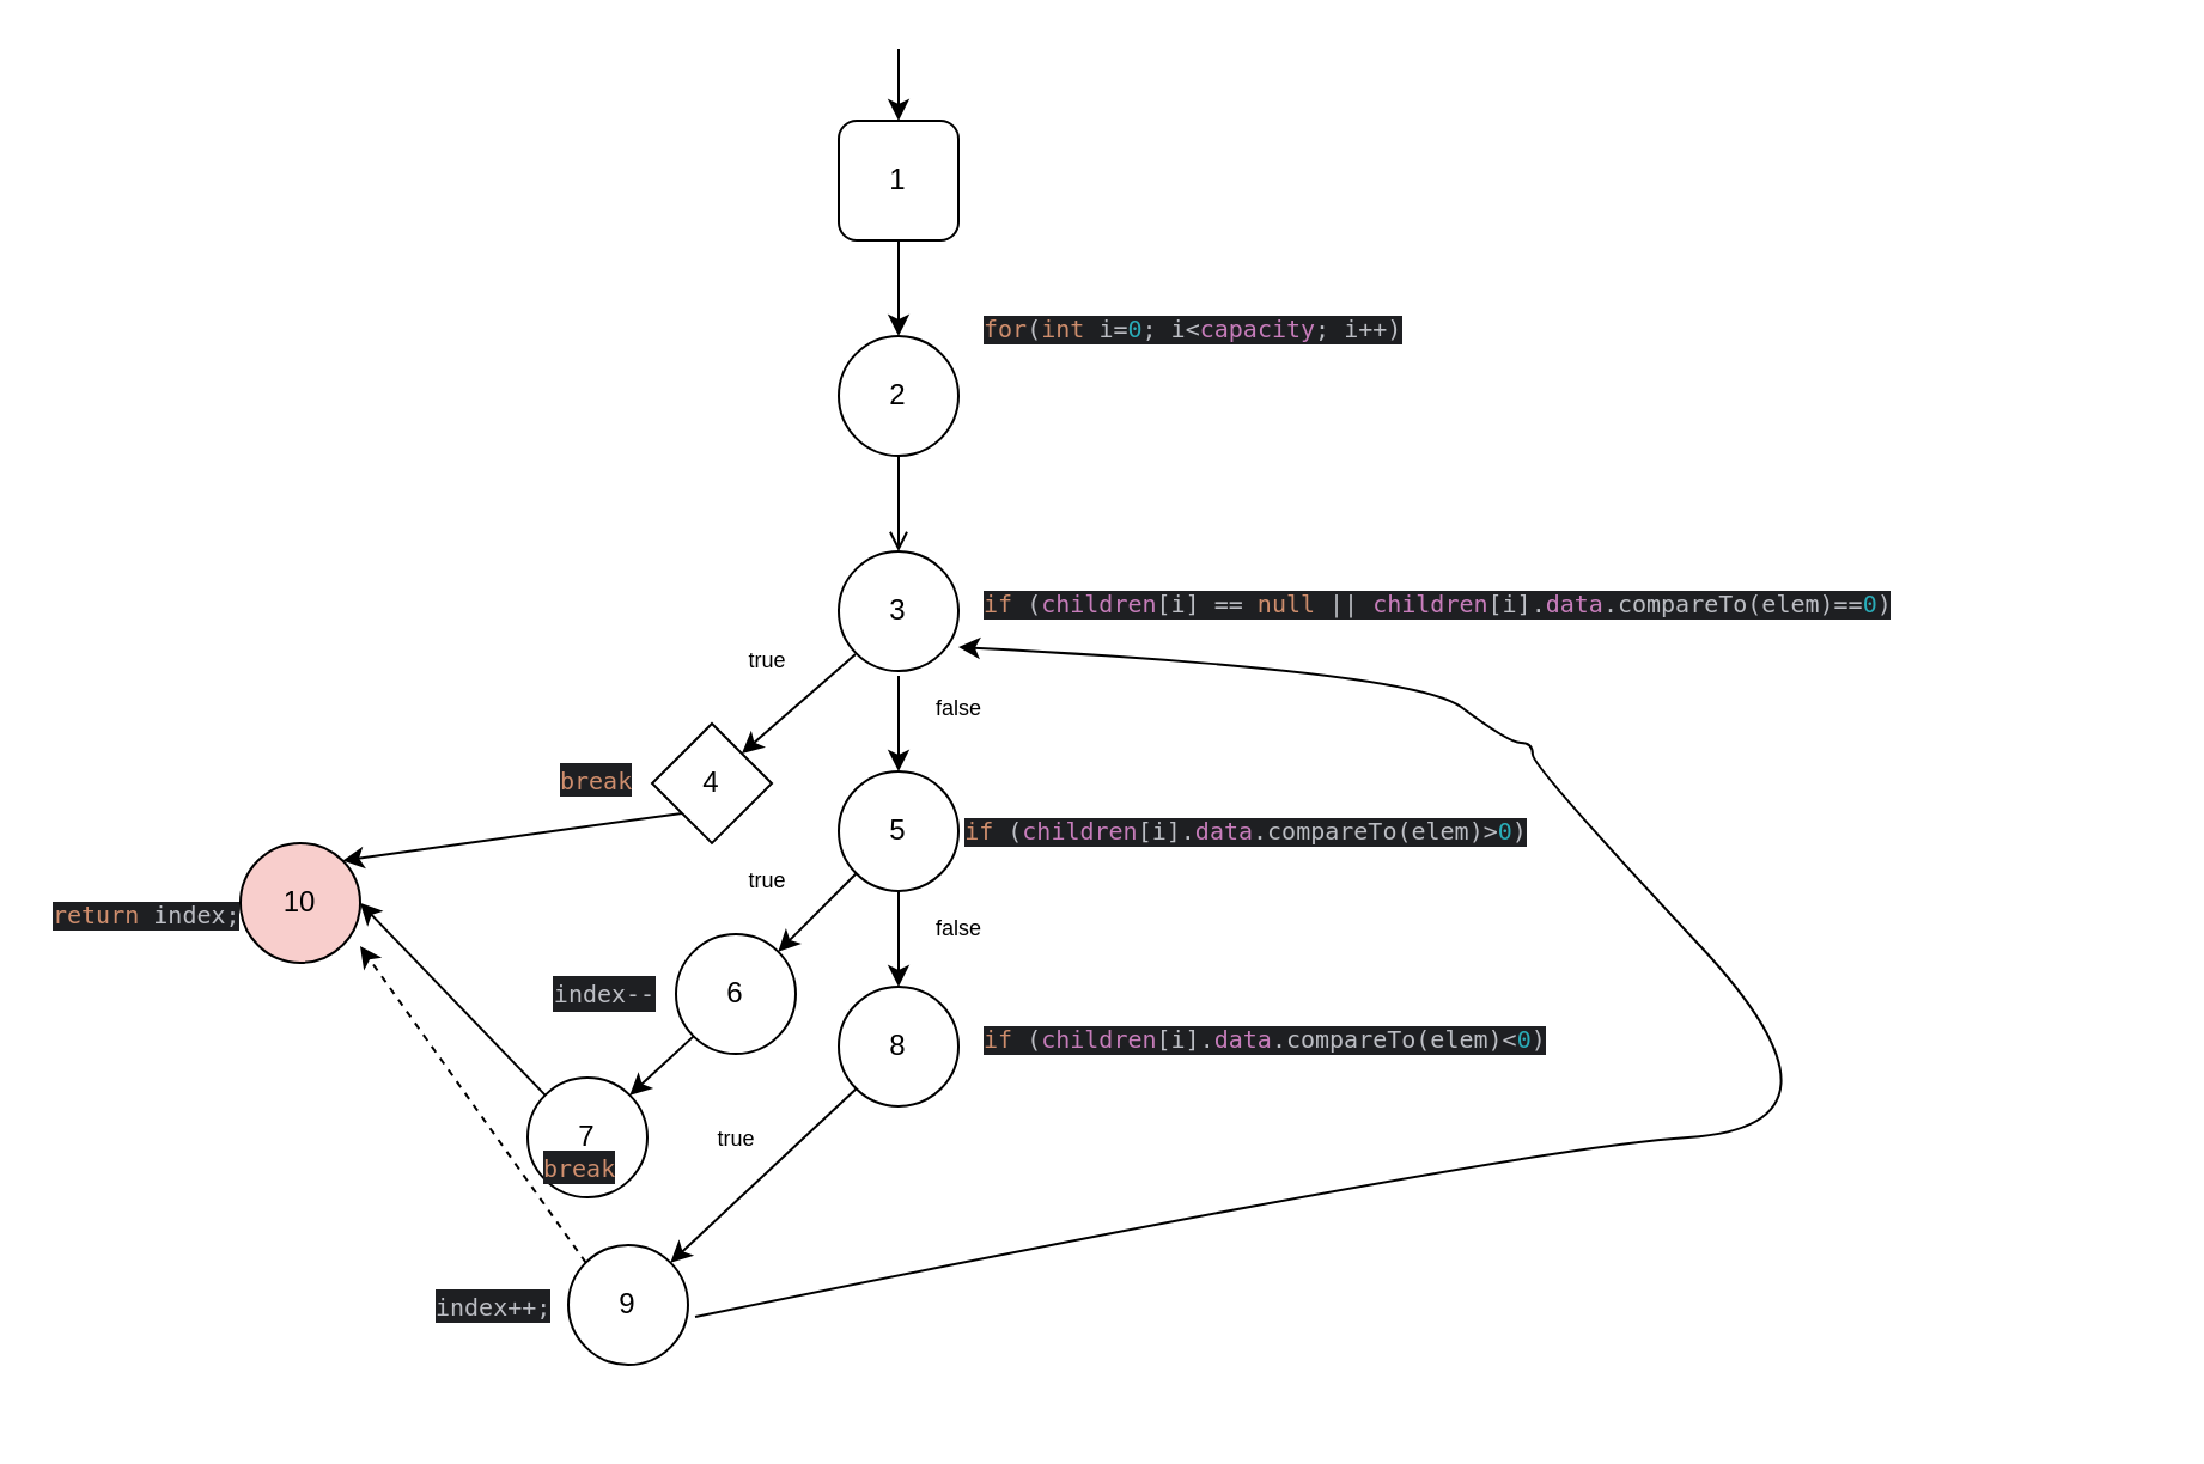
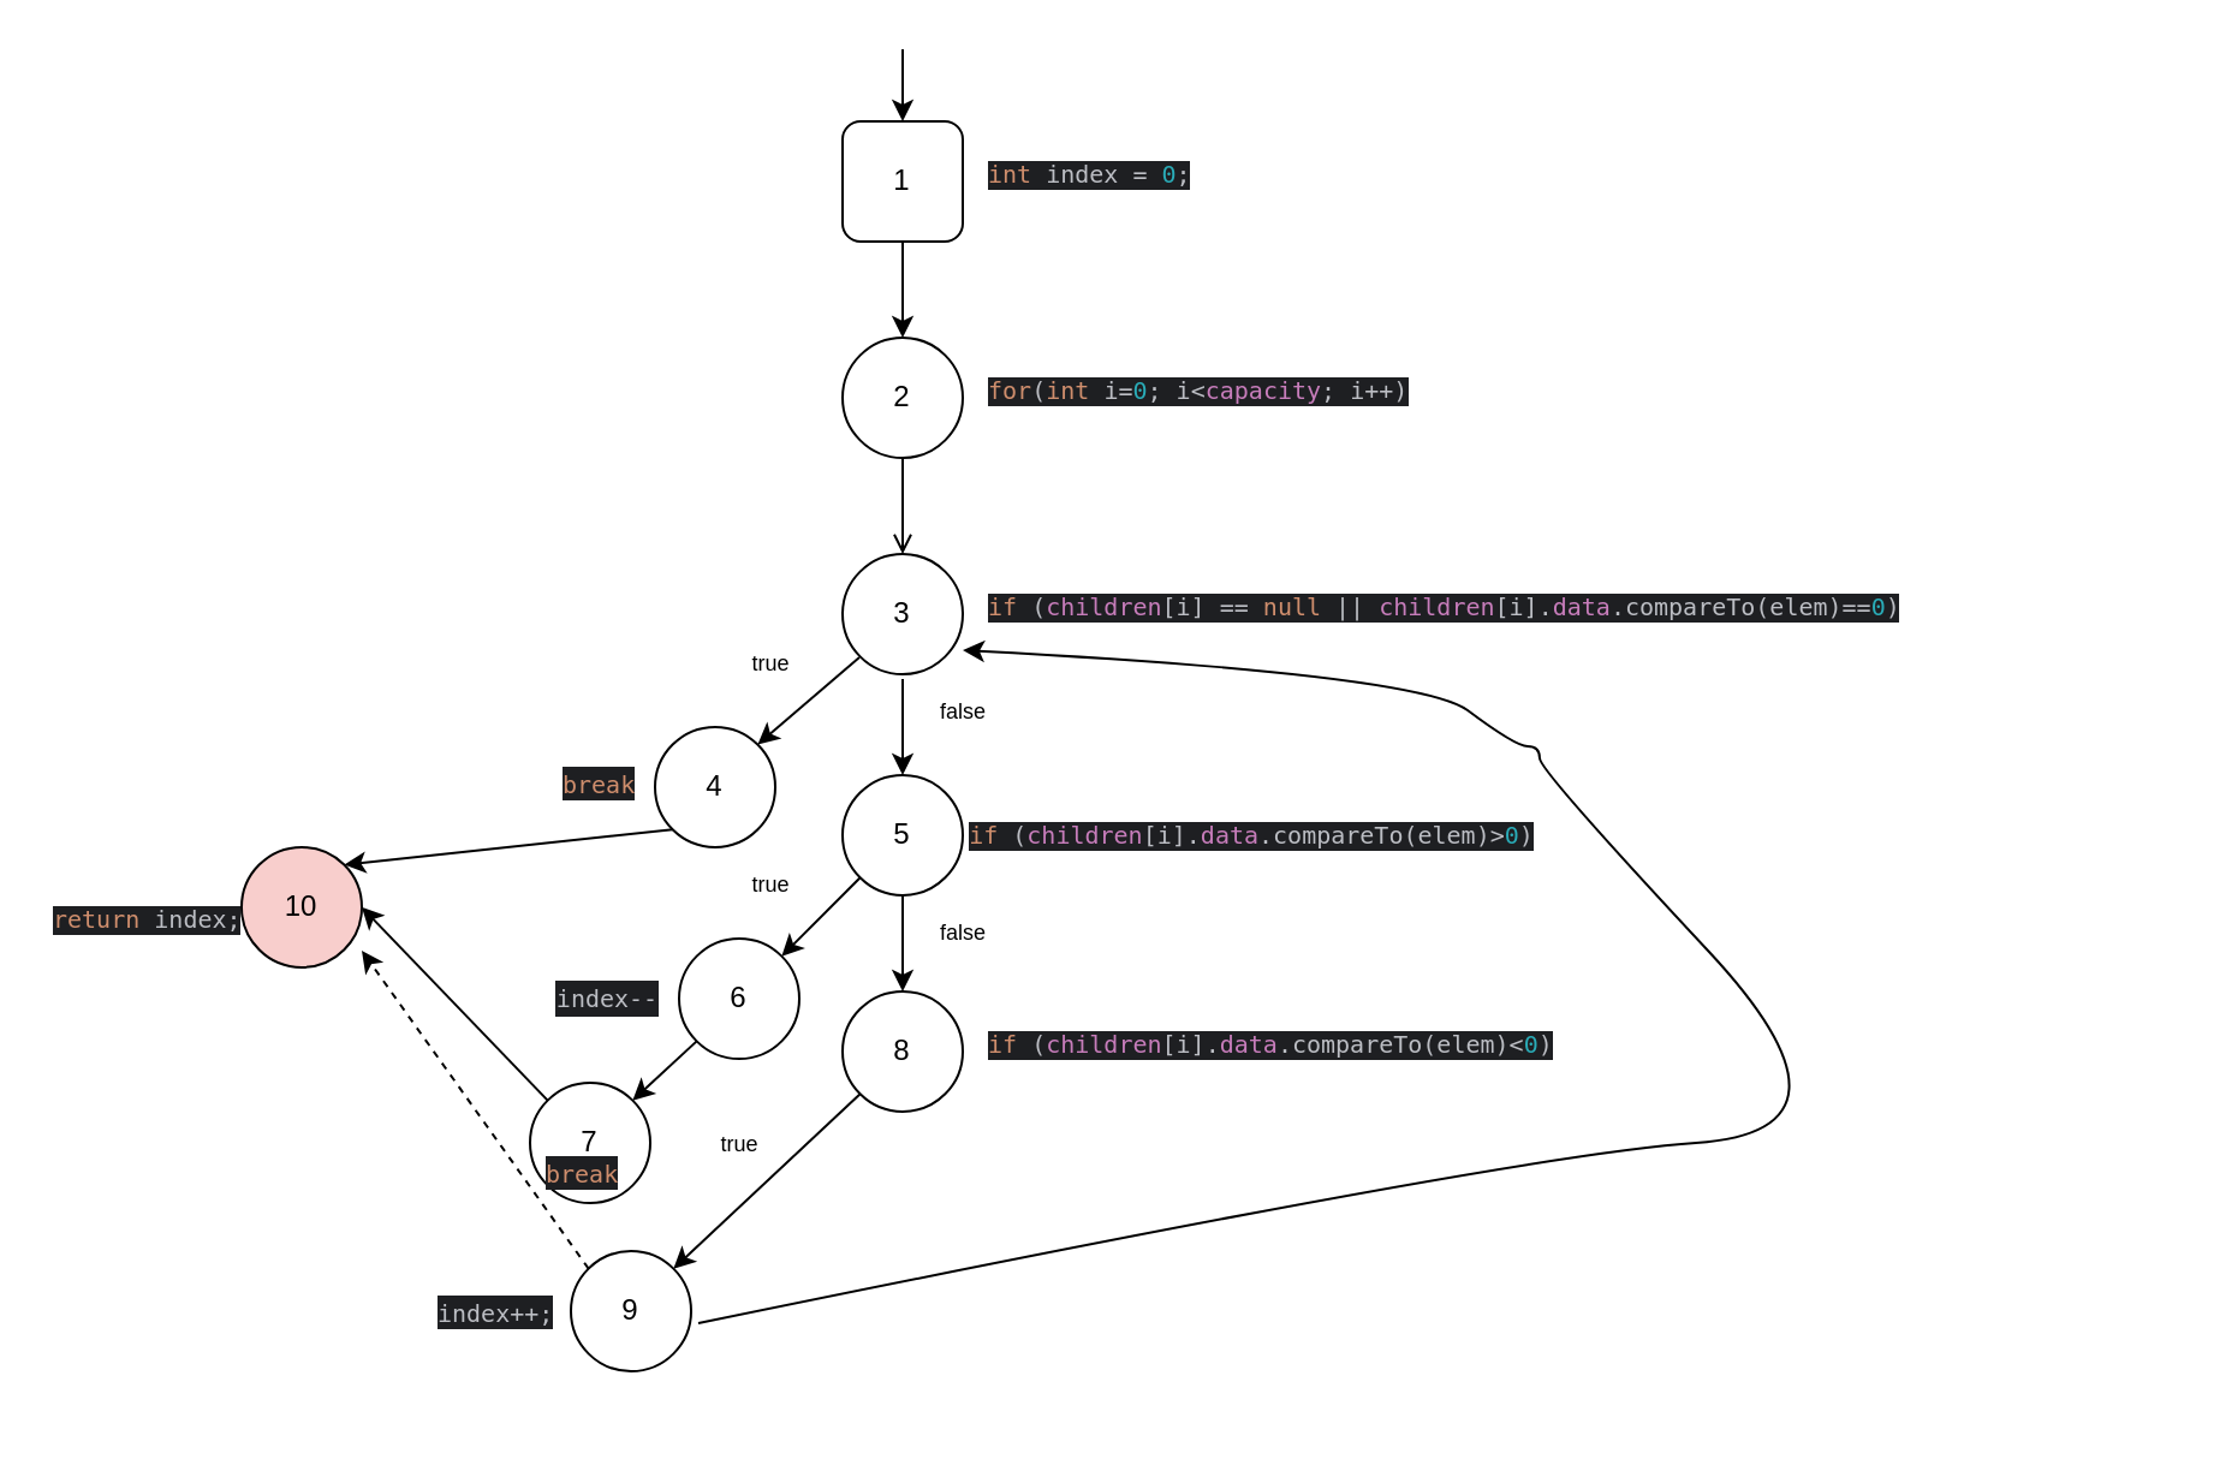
  <mxCell id="0" />
  <mxCell id="1" parent="0" />
  <mxCell id="2" value="1" style="whiteSpace=wrap;html=1;aspect=fixed;rounded=1;" parent="1" vertex="1"><mxGeometry x="350" y="50" width="50" height="50" as="geometry" /></mxCell>
  <mxCell id="3" value="" style="endArrow=classic;html=1;rounded=0;entryX=0.5;entryY=0;entryDx=0;entryDy=0;" parent="1" target="2" edge="1"><mxGeometry width="50" height="50" relative="1" as="geometry"><mxPoint x="375" y="20" as="sourcePoint" /><mxPoint x="414" y="-50" as="targetPoint" /></mxGeometry></mxCell>
  <mxCell id="4" value="" style="endArrow=classic;html=1;rounded=0;exitX=0.5;exitY=1;exitDx=0;exitDy=0;entryX=0.5;entryY=0;entryDx=0;entryDy=0;" parent="1" source="2" target="8" edge="1"><mxGeometry width="50" height="50" relative="1" as="geometry"><mxPoint x="517" y="100" as="sourcePoint" /><mxPoint x="375" y="137" as="targetPoint" /></mxGeometry></mxCell>
  <mxCell id="5" value="&lt;font style=&quot;font-size: 9px;&quot;&gt;true&lt;/font&gt;" style="text;html=1;align=center;verticalAlign=middle;resizable=0;points=[];autosize=1;strokeColor=none;fillColor=none;" parent="1" vertex="1"><mxGeometry x="300" y="260" width="40" height="30" as="geometry" /></mxCell>
- <mxCell id="7" value="&lt;div style=&quot;background-color: rgb(30, 31, 34); color: rgb(188, 190, 196); font-size: 10px;&quot;&gt;&lt;pre style=&quot;font-family: &amp;quot;JetBrains Mono&amp;quot;, monospace;&quot;&gt;&lt;span style=&quot;color:#cf8e6d;&quot;&gt;for&lt;/span&gt;(&lt;span style=&quot;color:#cf8e6d;&quot;&gt;int &lt;/span&gt;i=&lt;span style=&quot;color:#2aacb8;&quot;&gt;0&lt;/span&gt;; i&amp;lt;&lt;span style=&quot;color:#c77dbb;&quot;&gt;capacity&lt;/span&gt;; i++)&lt;/pre&gt;&lt;/div&gt;" style="text;whiteSpace=wrap;html=1;" vertex="1" parent="1"><mxGeometry x="409" y="115" width="170" height="40" as="geometry" /></mxCell>
+ <mxCell id="6" value="&lt;div style=&quot;background-color: rgb(30, 31, 34); color: rgb(188, 190, 196); font-size: 10px;&quot;&gt;&lt;pre style=&quot;font-family: &amp;quot;JetBrains Mono&amp;quot;, monospace;&quot;&gt;&lt;span style=&quot;color:#cf8e6d;&quot;&gt;int &lt;/span&gt;index = &lt;span style=&quot;color:#2aacb8;&quot;&gt;0&lt;/span&gt;;&lt;/pre&gt;&lt;/div&gt;" style="text;whiteSpace=wrap;html=1;" vertex="1" parent="1"><mxGeometry x="409" y="50" width="81" height="40" as="geometry" /></mxCell>
+ <mxCell id="7" value="&lt;div style=&quot;background-color: rgb(30, 31, 34); color: rgb(188, 190, 196); font-size: 10px;&quot;&gt;&lt;pre style=&quot;font-family: &amp;quot;JetBrains Mono&amp;quot;, monospace;&quot;&gt;&lt;span style=&quot;color:#cf8e6d;&quot;&gt;for&lt;/span&gt;(&lt;span style=&quot;color:#cf8e6d;&quot;&gt;int &lt;/span&gt;i=&lt;span style=&quot;color:#2aacb8;&quot;&gt;0&lt;/span&gt;; i&amp;lt;&lt;span style=&quot;color:#c77dbb;&quot;&gt;capacity&lt;/span&gt;; i++)&lt;/pre&gt;&lt;/div&gt;" style="text;whiteSpace=wrap;html=1;" vertex="1" parent="1"><mxGeometry x="409" y="140" width="170" height="40" as="geometry" /></mxCell>
  <mxCell id="8" value="2" style="ellipse;whiteSpace=wrap;html=1;aspect=fixed;" vertex="1" parent="1"><mxGeometry x="350" y="140" width="50" height="50" as="geometry" /></mxCell>
  <mxCell id="9" style="edgeStyle=orthogonalEdgeStyle;rounded=0;orthogonalLoop=1;jettySize=auto;html=1;exitX=0.5;exitY=1;exitDx=0;exitDy=0;" edge="1" parent="1" source="7" target="7"><mxGeometry relative="1" as="geometry" /></mxCell>
  <mxCell id="10" value="&lt;div style=&quot;background-color: rgb(30, 31, 34); color: rgb(188, 190, 196); font-size: 10px;&quot;&gt;&lt;pre style=&quot;font-family: &amp;quot;JetBrains Mono&amp;quot;, monospace;&quot;&gt;&lt;span style=&quot;color:#cf8e6d;&quot;&gt;if &lt;/span&gt;(&lt;span style=&quot;color:#c77dbb;&quot;&gt;children&lt;/span&gt;[i] == &lt;span style=&quot;color:#cf8e6d;&quot;&gt;null &lt;/span&gt;|| &lt;span style=&quot;color:#c77dbb;&quot;&gt;children&lt;/span&gt;[i].&lt;span style=&quot;color:#c77dbb;&quot;&gt;data&lt;/span&gt;.compareTo(elem)==&lt;span style=&quot;color:#2aacb8;&quot;&gt;0&lt;/span&gt;)&lt;/pre&gt;&lt;/div&gt;" style="text;whiteSpace=wrap;html=1;" vertex="1" parent="1"><mxGeometry x="409" y="230" width="490" height="70" as="geometry" /></mxCell>
  <mxCell id="11" value="3" style="ellipse;whiteSpace=wrap;html=1;aspect=fixed;" vertex="1" parent="1"><mxGeometry x="350" y="230" width="50" height="50" as="geometry" /></mxCell>
  <mxCell id="12" value="" style="endArrow=open;html=1;rounded=0;exitX=0.5;exitY=1;exitDx=0;exitDy=0;entryX=0.5;entryY=0;entryDx=0;entryDy=0;" edge="1" parent="1" source="8" target="11"><mxGeometry width="50" height="50" relative="1" as="geometry"><mxPoint x="374.5" y="190" as="sourcePoint" /><mxPoint x="374.5" y="230" as="targetPoint" /></mxGeometry></mxCell>
- <mxCell id="13" value="4" style="rhombus;whiteSpace=wrap;html=1;aspect=fixed;" vertex="1" parent="1"><mxGeometry x="272" y="301.96" width="50" height="50" as="geometry" /></mxCell>
+ <mxCell id="13" value="4" style="ellipse;whiteSpace=wrap;html=1;aspect=fixed;" vertex="1" parent="1"><mxGeometry x="272" y="301.96" width="50" height="50" as="geometry" /></mxCell>
  <mxCell id="14" value="" style="endArrow=classic;html=1;rounded=0;entryX=1;entryY=0;entryDx=0;entryDy=0;" edge="1" parent="1" target="13"><mxGeometry width="50" height="50" relative="1" as="geometry"><mxPoint x="357" y="273" as="sourcePoint" /><mxPoint x="296.5" y="301.96" as="targetPoint" /></mxGeometry></mxCell>
  <mxCell id="15" value="&lt;div style=&quot;background-color:#1e1f22;color:#bcbec4&quot;&gt;&lt;pre style=&quot;font-family: &amp;quot;JetBrains Mono&amp;quot;, monospace;&quot;&gt;&lt;span style=&quot;color: rgb(207, 142, 109);&quot;&gt;&lt;font style=&quot;font-size: 10px;&quot;&gt;break&lt;/font&gt;&lt;/span&gt;&lt;/pre&gt;&lt;/div&gt;" style="text;whiteSpace=wrap;html=1;" vertex="1" parent="1"><mxGeometry x="232" y="300" width="40" height="10" as="geometry" /></mxCell>
  <mxCell id="16" value="5" style="ellipse;whiteSpace=wrap;html=1;aspect=fixed;" vertex="1" parent="1"><mxGeometry x="350" y="321.96" width="50" height="50" as="geometry" /></mxCell>
  <mxCell id="17" value="" style="endArrow=classic;html=1;rounded=0;exitX=0.5;exitY=1;exitDx=0;exitDy=0;entryX=0.5;entryY=0;entryDx=0;entryDy=0;" edge="1" parent="1" target="16"><mxGeometry width="50" height="50" relative="1" as="geometry"><mxPoint x="375" y="281.96" as="sourcePoint" /><mxPoint x="374.5" y="321.96" as="targetPoint" /></mxGeometry></mxCell>
  <mxCell id="18" value="&lt;div style=&quot;background-color: rgb(30, 31, 34); color: rgb(188, 190, 196); font-size: 10px;&quot;&gt;&lt;pre style=&quot;font-family: &amp;quot;JetBrains Mono&amp;quot;, monospace;&quot;&gt;&lt;span style=&quot;color:#cf8e6d;&quot;&gt;if &lt;/span&gt;(&lt;span style=&quot;color:#c77dbb;&quot;&gt;children&lt;/span&gt;[i].&lt;span style=&quot;color:#c77dbb;&quot;&gt;data&lt;/span&gt;.compareTo(elem)&amp;gt;&lt;span style=&quot;color:#2aacb8;&quot;&gt;0&lt;/span&gt;)&lt;/pre&gt;&lt;/div&gt;" style="text;html=1;align=center;verticalAlign=middle;resizable=0;points=[];autosize=1;strokeColor=none;fillColor=none;" vertex="1" parent="1"><mxGeometry x="400" y="321.96" width="240" height="50" as="geometry" /></mxCell>
  <mxCell id="19" value="&lt;font style=&quot;font-size: 9px;&quot;&gt;false&lt;/font&gt;" style="text;html=1;align=center;verticalAlign=middle;resizable=0;points=[];autosize=1;strokeColor=none;fillColor=none;" vertex="1" parent="1"><mxGeometry x="380" y="280" width="40" height="30" as="geometry" /></mxCell>
  <mxCell id="20" value="6" style="ellipse;whiteSpace=wrap;html=1;aspect=fixed;" vertex="1" parent="1"><mxGeometry x="282" y="390" width="50" height="50" as="geometry" /></mxCell>
  <mxCell id="21" value="" style="endArrow=classic;html=1;rounded=0;exitX=0;exitY=1;exitDx=0;exitDy=0;entryX=1;entryY=0;entryDx=0;entryDy=0;" edge="1" parent="1" target="20" source="16"><mxGeometry width="50" height="50" relative="1" as="geometry"><mxPoint x="375" y="371.96" as="sourcePoint" /><mxPoint x="374.5" y="411.96" as="targetPoint" /></mxGeometry></mxCell>
  <mxCell id="22" value="&lt;div style=&quot;background-color:#1e1f22;color:#bcbec4&quot;&gt;&lt;pre style=&quot;font-family: &amp;quot;JetBrains Mono&amp;quot;, monospace;&quot;&gt;&lt;font style=&quot;font-size: 10px;&quot;&gt;index--&lt;/font&gt;&lt;/pre&gt;&lt;/div&gt;" style="text;html=1;align=center;verticalAlign=middle;resizable=0;points=[];autosize=1;strokeColor=none;fillColor=none;" vertex="1" parent="1"><mxGeometry x="222" y="390" width="60" height="50" as="geometry" /></mxCell>
  <mxCell id="23" value="&lt;font style=&quot;font-size: 9px;&quot;&gt;true&lt;/font&gt;" style="text;html=1;align=center;verticalAlign=middle;resizable=0;points=[];autosize=1;strokeColor=none;fillColor=none;" vertex="1" parent="1"><mxGeometry x="300" y="351.96" width="40" height="30" as="geometry" /></mxCell>
  <mxCell id="24" value="7" style="ellipse;whiteSpace=wrap;html=1;aspect=fixed;" vertex="1" parent="1"><mxGeometry x="220" y="450" width="50" height="50" as="geometry" /></mxCell>
  <mxCell id="25" value="" style="endArrow=classic;html=1;rounded=0;exitX=0;exitY=1;exitDx=0;exitDy=0;entryX=1;entryY=0;entryDx=0;entryDy=0;" edge="1" parent="1" target="24" source="20"><mxGeometry width="50" height="50" relative="1" as="geometry"><mxPoint x="375" y="461.96" as="sourcePoint" /><mxPoint x="374.5" y="501.96" as="targetPoint" /></mxGeometry></mxCell>
  <mxCell id="26" value="&lt;div style=&quot;background-color:#1e1f22;color:#bcbec4&quot;&gt;&lt;pre style=&quot;font-family: &amp;quot;JetBrains Mono&amp;quot;, monospace;&quot;&gt;&lt;span style=&quot;color: rgb(207, 142, 109);&quot;&gt;&lt;font style=&quot;font-size: 10px;&quot;&gt;break&lt;/font&gt;&lt;/span&gt;&lt;/pre&gt;&lt;/div&gt;" style="text;whiteSpace=wrap;html=1;" vertex="1" parent="1"><mxGeometry x="225" y="461.96" width="40" height="10" as="geometry" /></mxCell>
  <mxCell id="27" value="&lt;div style=&quot;background-color: rgb(30, 31, 34); color: rgb(188, 190, 196); font-size: 10px;&quot;&gt;&lt;pre style=&quot;font-family: &amp;quot;JetBrains Mono&amp;quot;, monospace;&quot;&gt;&lt;span style=&quot;color:#cf8e6d;&quot;&gt;if &lt;/span&gt;(&lt;span style=&quot;color:#c77dbb;&quot;&gt;children&lt;/span&gt;[i].&lt;span style=&quot;color:#c77dbb;&quot;&gt;data&lt;/span&gt;.compareTo(elem)&amp;lt;&lt;span style=&quot;color:#2aacb8;&quot;&gt;0&lt;/span&gt;)&lt;/pre&gt;&lt;/div&gt;" style="text;whiteSpace=wrap;html=1;" vertex="1" parent="1"><mxGeometry x="409" y="411.96" width="231" height="38.04" as="geometry" /></mxCell>
  <mxCell id="28" value="8" style="ellipse;whiteSpace=wrap;html=1;aspect=fixed;" vertex="1" parent="1"><mxGeometry x="350" y="411.96" width="50" height="50" as="geometry" /></mxCell>
  <mxCell id="29" value="" style="endArrow=classic;html=1;rounded=0;exitX=0.5;exitY=1;exitDx=0;exitDy=0;entryX=0.5;entryY=0;entryDx=0;entryDy=0;" edge="1" parent="1" target="28"><mxGeometry width="50" height="50" relative="1" as="geometry"><mxPoint x="375" y="371.96" as="sourcePoint" /><mxPoint x="374.5" y="411.96" as="targetPoint" /></mxGeometry></mxCell>
  <mxCell id="30" value="&lt;font style=&quot;font-size: 9px;&quot;&gt;false&lt;/font&gt;" style="text;html=1;align=center;verticalAlign=middle;resizable=0;points=[];autosize=1;strokeColor=none;fillColor=none;" vertex="1" parent="1"><mxGeometry x="380" y="371.96" width="40" height="30" as="geometry" /></mxCell>
  <mxCell id="31" value="&lt;div style=&quot;background-color:#1e1f22;color:#bcbec4&quot;&gt;&lt;pre style=&quot;font-family: &amp;quot;JetBrains Mono&amp;quot;, monospace;&quot;&gt;&lt;font style=&quot;font-size: 10px;&quot;&gt;index++;&lt;/font&gt;&lt;/pre&gt;&lt;/div&gt;" style="text;whiteSpace=wrap;html=1;" vertex="1" parent="1"><mxGeometry x="180" y="520" width="102" height="70" as="geometry" /></mxCell>
  <mxCell id="32" value="" style="endArrow=classic;html=1;rounded=0;exitX=0;exitY=1;exitDx=0;exitDy=0;entryX=1;entryY=0;entryDx=0;entryDy=0;" edge="1" parent="1" source="28" target="33"><mxGeometry width="50" height="50" relative="1" as="geometry"><mxPoint x="391" y="490" as="sourcePoint" /><mxPoint x="330" y="480" as="targetPoint" /></mxGeometry></mxCell>
  <mxCell id="33" value="9" style="ellipse;whiteSpace=wrap;html=1;aspect=fixed;" vertex="1" parent="1"><mxGeometry x="237" y="520" width="50" height="50" as="geometry" /></mxCell>
  <mxCell id="34" value="&lt;font style=&quot;font-size: 9px;&quot;&gt;true&lt;/font&gt;" style="text;html=1;align=center;verticalAlign=middle;resizable=0;points=[];autosize=1;strokeColor=none;fillColor=none;" vertex="1" parent="1"><mxGeometry x="287" y="460" width="40" height="30" as="geometry" /></mxCell>
  <mxCell id="35" value="" style="curved=1;endArrow=classic;html=1;rounded=0;" edge="1" parent="1"><mxGeometry width="50" height="50" relative="1" as="geometry"><mxPoint x="290" y="550" as="sourcePoint" /><mxPoint x="400" y="270" as="targetPoint" /><Array as="points"><mxPoint x="630" y="480" /><mxPoint x="780" y="470" /><mxPoint x="640" y="320" /><mxPoint x="640" y="310" /><mxPoint x="630" y="310" /><mxPoint x="590" y="280" /></Array></mxGeometry></mxCell>
  <mxCell id="36" value="&lt;div style=&quot;background-color: rgb(30, 31, 34); color: rgb(188, 190, 196); font-size: 10px;&quot;&gt;&lt;pre style=&quot;font-family: &amp;quot;JetBrains Mono&amp;quot;, monospace;&quot;&gt;&lt;span style=&quot;color:#cf8e6d;&quot;&gt;return &lt;/span&gt;index;&lt;/pre&gt;&lt;/div&gt;" style="text;whiteSpace=wrap;html=1;" vertex="1" parent="1"><mxGeometry x="20" y="360" width="130" height="70" as="geometry" /></mxCell>
  <mxCell id="37" value="10" style="ellipse;whiteSpace=wrap;html=1;aspect=fixed;fillColor=#f8cecc;" vertex="1" parent="1"><mxGeometry x="100" y="351.96" width="50" height="50" as="geometry" /></mxCell>
  <mxCell id="38" value="" style="endArrow=classic;html=1;rounded=0;entryX=1;entryY=0.5;entryDx=0;entryDy=0;exitX=0;exitY=0;exitDx=0;exitDy=0;dashed=1;" edge="1" parent="1" source="33" target="36"><mxGeometry width="50" height="50" relative="1" as="geometry"><mxPoint x="290" y="400" as="sourcePoint" /><mxPoint x="340" y="350" as="targetPoint" /></mxGeometry></mxCell>
  <mxCell id="39" value="" style="endArrow=classic;html=1;rounded=0;entryX=1;entryY=0.5;entryDx=0;entryDy=0;exitX=0;exitY=0;exitDx=0;exitDy=0;" edge="1" parent="1" source="24" target="37"><mxGeometry width="50" height="50" relative="1" as="geometry"><mxPoint x="290" y="400" as="sourcePoint" /><mxPoint x="340" y="350" as="targetPoint" /></mxGeometry></mxCell>
  <mxCell id="40" value="" style="endArrow=classic;html=1;rounded=0;entryX=1;entryY=0;entryDx=0;entryDy=0;exitX=0;exitY=1;exitDx=0;exitDy=0;" edge="1" parent="1" source="13" target="37"><mxGeometry width="50" height="50" relative="1" as="geometry"><mxPoint x="290" y="400" as="sourcePoint" /><mxPoint x="340" y="350" as="targetPoint" /></mxGeometry></mxCell>
